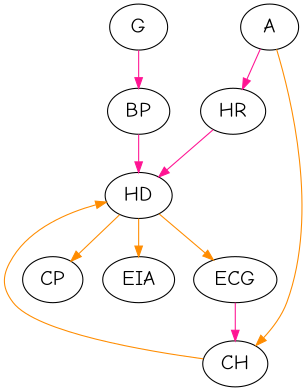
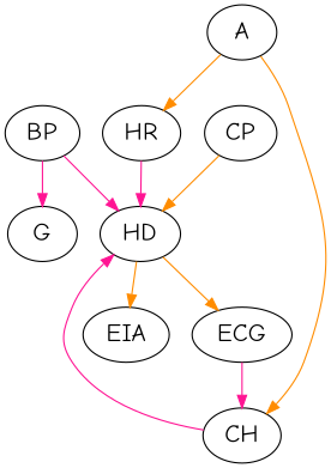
  digraph {
    fontname="Comic Neue"
    node [fontname="Comic Neue" fontsize=20.0]
    edge [color=darkorange fontname="Comic Neue"]
    G
    BP
    CH
    HD
    CP
    EIA
    ECG
    A
    HR
-   G -> BP [color=deeppink]
+   BP -> G [color=deeppink]
    BP -> HD [color=deeppink]
-   CH -> HD
-   HD -> CP
+   CH -> HD [color=deeppink]
+   CP -> HD
    HD -> EIA
    HD -> ECG
    ECG -> CH [color=deeppink]
    A -> CH
-   A -> HR [color=deeppink]
+   A -> HR
    HR -> HD [color=deeppink]
  }
